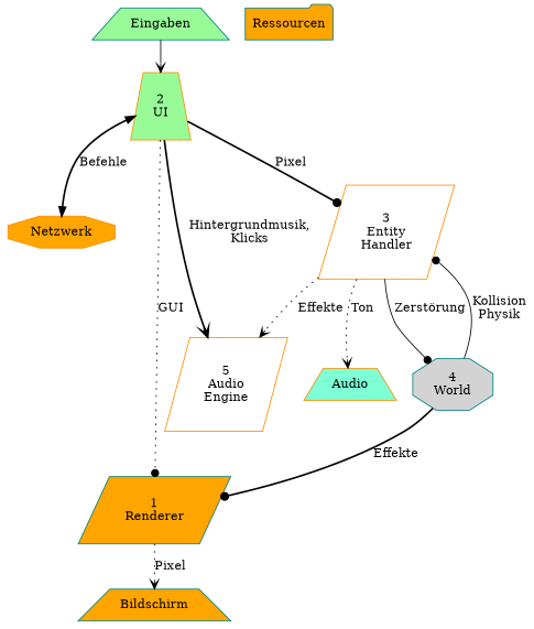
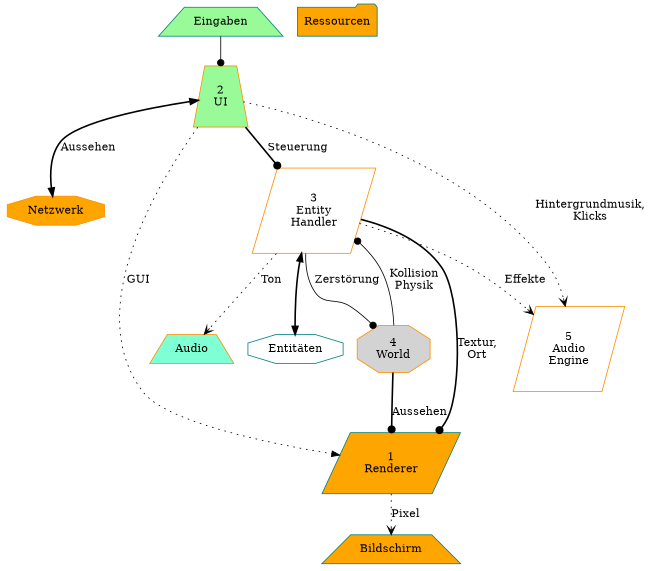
  digraph {
    node [color=teal fillcolor=orange shape=trapezium style=filled]
    edge [arrowhead=dot style=bold]
    n1 [fillcolor=palegreen label=Eingaben]
    n2 [color=darkorange fillcolor=palegreen label="2\nUI"]
    n3 [color=darkorange label=Netzwerk shape=octagon]
    n4 [label="1\nRenderer" shape=parallelogram]
    n5 [color=darkorange fillcolor=white label="3\nEntity\nHandler" shape=parallelogram]
    n6 [color=darkorange fillcolor=white label="5\nAudio\nEngine" shape=parallelogram]
    n7 [label=Ressourcen shape=folder]
    n8 [label=Bildschirm]
    n9 [color=darkorange fillcolor=aquamarine label=Audio]
-   n11 [fillcolor=lightgrey label="4\nWorld" shape=octagon]
-   n1 -> n2 [arrowhead=vee style=solid]
-   n2 -> n3 [dir=both label=Befehle arrowhead=""]
-   n2 -> n4 [label=GUI style=dotted]
-   n2 -> n5 [label=Pixel]
-   n2 -> n6 [arrowhead=vee label="Hintergrundmusik,\nKlicks"]
+   n10 [fillcolor=white label="Entitäten" shape=octagon]
+   n11 [color=darkorange fillcolor=lightgrey label="4\nWorld" shape=octagon]
+   n1 -> n2 [style=solid]
+   n2 -> n3 [dir=both label=Aussehen arrowhead=""]
+   n2 -> n4 [arrowhead=normal label=GUI style=dotted]
+   n2 -> n5 [label=Steuerung]
+   n2 -> n6 [arrowhead=vee label="Hintergrundmusik,\nKlicks" style=dotted]
    n4 -> n8 [arrowhead=vee label=Pixel style=dotted]
+   n5 -> n4 [label="Textur,\nOrt"]
    n5 -> n6 [arrowhead=vee label=Effekte style=dotted]
    n5 -> n9 [arrowhead=vee label=Ton style=dotted]
+   n5 -> n10 [dir=both arrowhead=""]
    n5 -> n11 [label="Zerstörung" style=solid]
-   n11 -> n4 [label=Effekte]
+   n11 -> n4 [label=Aussehen]
    n11 -> n5 [label="Kollision\nPhysik" style=solid]
  }
